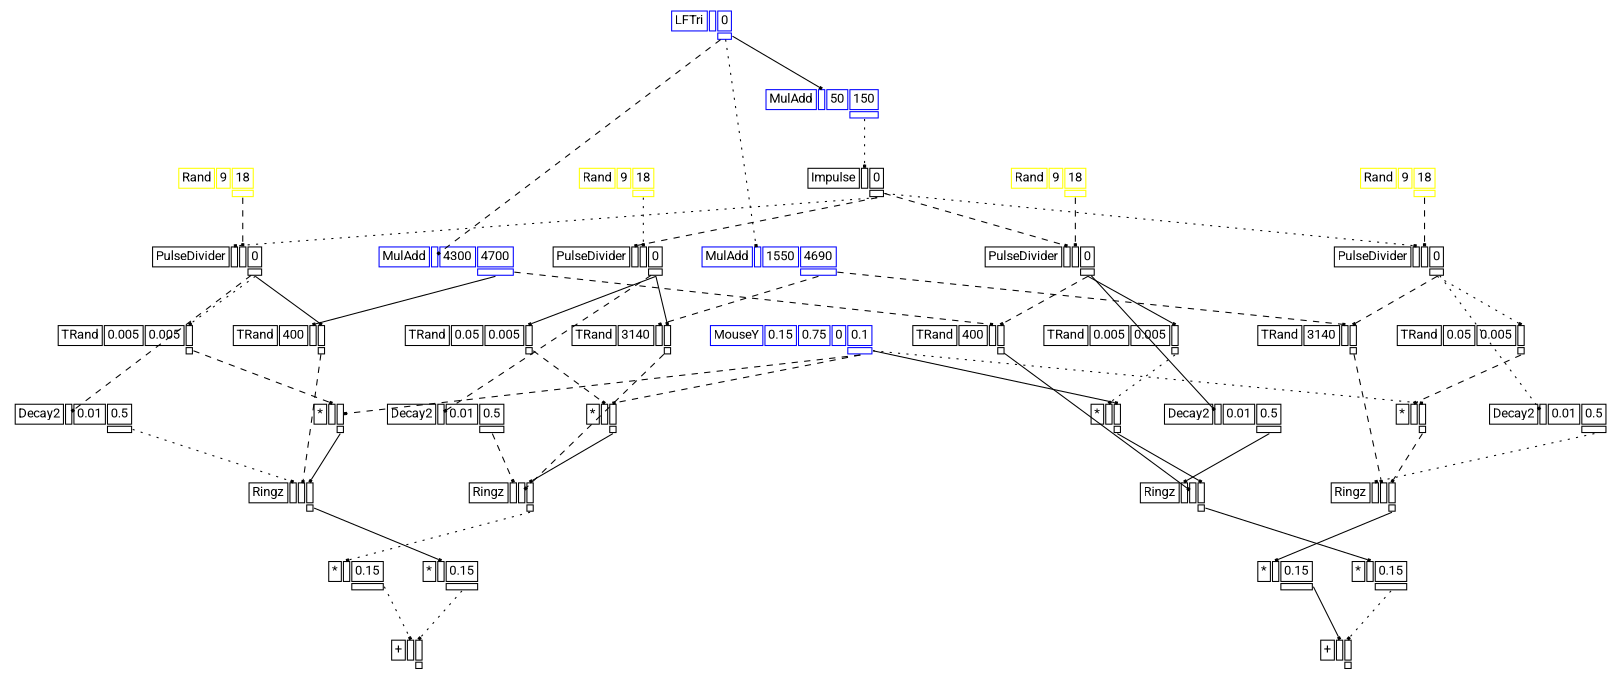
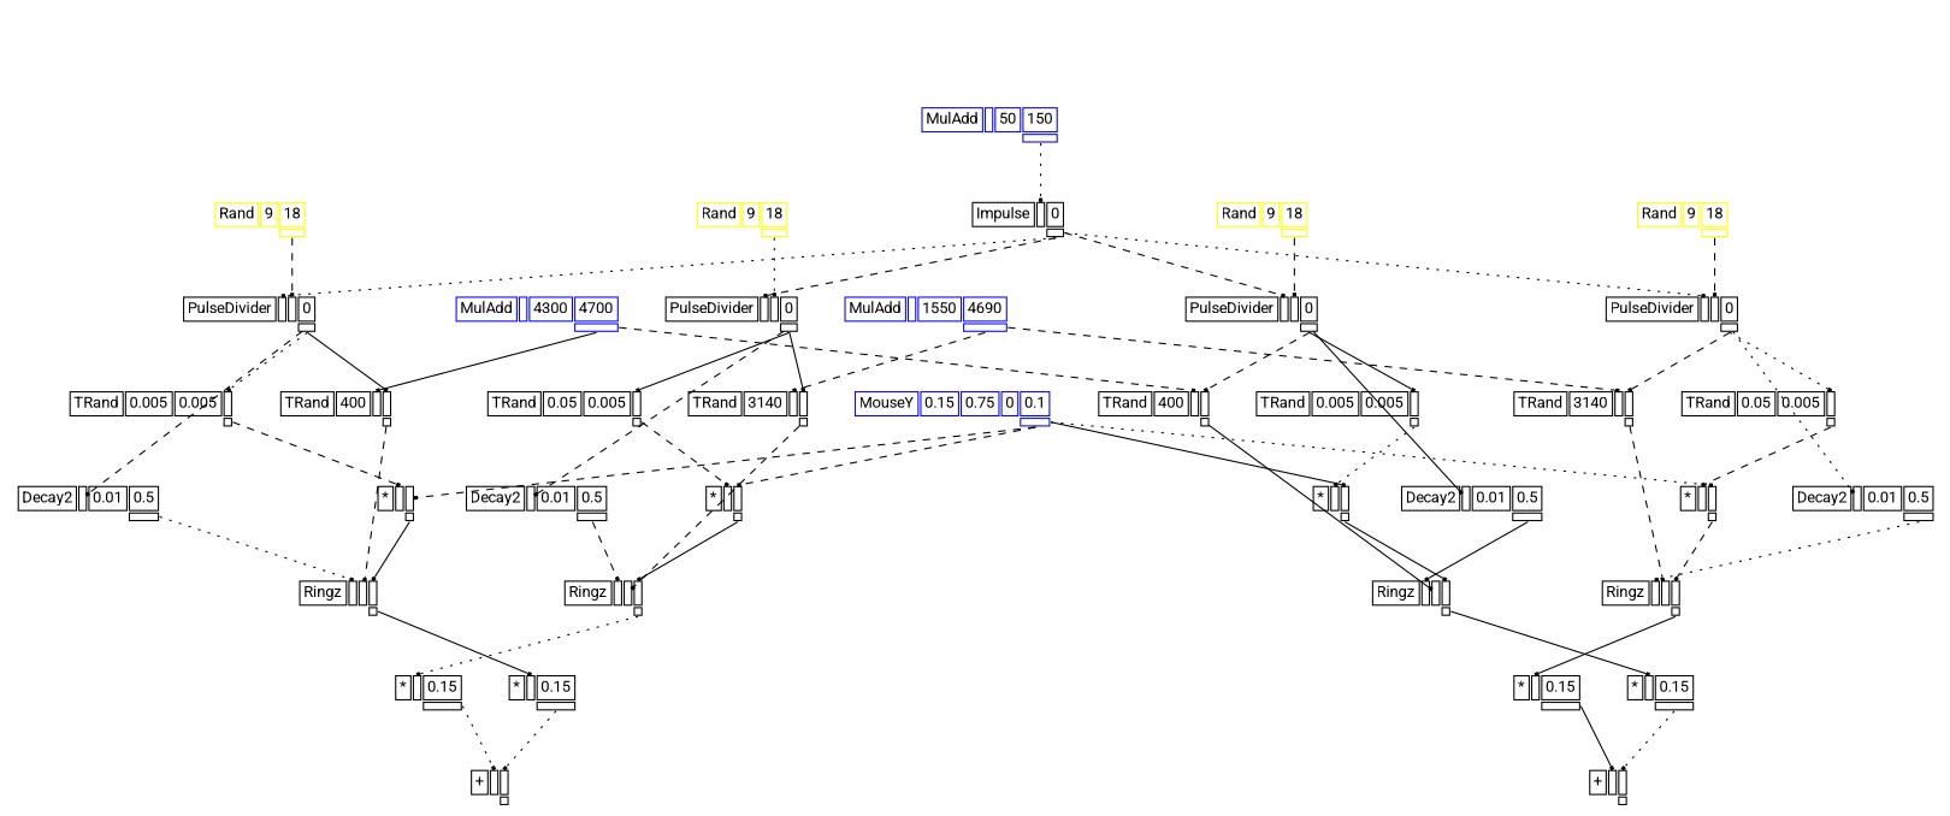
  digraph {
    fontname=Roboto
    splines=false
    node [color=black fontname=Roboto fontsize=12 shape=plaintext]
    edge [arrowhead=box arrowsize=0.25 fontname=Roboto headport=i_0 style=dashed tailport=o_0]
-   n1 [color=blue label=<<TABLE BORDER="0" CELLBORDER="1"><TR><TD>LFTri</TD><TD PORT="i_0" ID="u_5:i_0"></TD><TD ID="u_5:K_1">0</TD></TR><TR><TD BORDER="0"></TD><TD BORDER="0"></TD><TD PORT="o_0" ID="u_5:o_0"></TD></TR></TABLE>>]
    n2 [color=blue label=<<TABLE BORDER="0" CELLBORDER="1"><TR><TD>MulAdd</TD><TD PORT="i_0" ID="u_8:i_0"></TD><TD ID="u_8:K_1">50</TD><TD ID="u_8:K_2">150</TD></TR><TR><TD BORDER="0"></TD><TD BORDER="0"></TD><TD BORDER="0"></TD><TD PORT="o_0" ID="u_8:o_0"></TD></TR></TABLE>>]
    n3 [color=blue label=<<TABLE BORDER="0" CELLBORDER="1"><TR><TD>MulAdd</TD><TD PORT="i_0" ID="u_20:i_0"></TD><TD ID="u_20:K_1">1550</TD><TD ID="u_20:K_2">4690</TD></TR><TR><TD BORDER="0"></TD><TD BORDER="0"></TD><TD BORDER="0"></TD><TD PORT="o_0" ID="u_20:o_0"></TD></TR></TABLE>>]
    n4 [color=blue label=<<TABLE BORDER="0" CELLBORDER="1"><TR><TD>MulAdd</TD><TD PORT="i_0" ID="u_36:i_0"></TD><TD ID="u_36:K_1">4300</TD><TD ID="u_36:K_2">4700</TD></TR><TR><TD BORDER="0"></TD><TD BORDER="0"></TD><TD BORDER="0"></TD><TD PORT="o_0" ID="u_36:o_0"></TD></TR></TABLE>>]
    n5 [label=<<TABLE BORDER="0" CELLBORDER="1"><TR><TD>Impulse</TD><TD PORT="i_0" ID="u_9:i_0"></TD><TD ID="u_9:K_1">0</TD></TR><TR><TD BORDER="0"></TD><TD BORDER="0"></TD><TD PORT="o_0" ID="u_9:o_0"></TD></TR></TABLE>>]
    n6 [label=<<TABLE BORDER="0" CELLBORDER="1"><TR><TD>TRand</TD><TD ID="u_21:K_0">3140</TD><TD PORT="i_1" ID="u_21:i_1"></TD><TD PORT="i_2" ID="u_21:i_2"></TD></TR><TR><TD BORDER="0"></TD><TD BORDER="0"></TD><TD BORDER="0"></TD><TD PORT="o_0" ID="u_21:o_0"></TD></TR></TABLE>>]
    n7 [label=<<TABLE BORDER="0" CELLBORDER="1"><TR><TD>TRand</TD><TD ID="u_46:K_0">3140</TD><TD PORT="i_1" ID="u_46:i_1"></TD><TD PORT="i_2" ID="u_46:i_2"></TD></TR><TR><TD BORDER="0"></TD><TD BORDER="0"></TD><TD BORDER="0"></TD><TD PORT="o_0" ID="u_46:o_0"></TD></TR></TABLE>>]
    n8 [label=<<TABLE BORDER="0" CELLBORDER="1"><TR><TD>TRand</TD><TD ID="u_37:K_0">400</TD><TD PORT="i_1" ID="u_37:i_1"></TD><TD PORT="i_2" ID="u_37:i_2"></TD></TR><TR><TD BORDER="0"></TD><TD BORDER="0"></TD><TD BORDER="0"></TD><TD PORT="o_0" ID="u_37:o_0"></TD></TR></TABLE>>]
    n9 [label=<<TABLE BORDER="0" CELLBORDER="1"><TR><TD>TRand</TD><TD ID="u_54:K_0">400</TD><TD PORT="i_1" ID="u_54:i_1"></TD><TD PORT="i_2" ID="u_54:i_2"></TD></TR><TR><TD BORDER="0"></TD><TD BORDER="0"></TD><TD BORDER="0"></TD><TD PORT="o_0" ID="u_54:o_0"></TD></TR></TABLE>>]
    n10 [label=<<TABLE BORDER="0" CELLBORDER="1"><TR><TD>PulseDivider</TD><TD PORT="i_0" ID="u_13:i_0"></TD><TD PORT="i_1" ID="u_13:i_1"></TD><TD ID="u_13:K_2">0</TD></TR><TR><TD BORDER="0"></TD><TD BORDER="0"></TD><TD BORDER="0"></TD><TD PORT="o_0" ID="u_13:o_0"></TD></TR></TABLE>>]
    n11 [label=<<TABLE BORDER="0" CELLBORDER="1"><TR><TD>PulseDivider</TD><TD PORT="i_0" ID="u_31:i_0"></TD><TD PORT="i_1" ID="u_31:i_1"></TD><TD ID="u_31:K_2">0</TD></TR><TR><TD BORDER="0"></TD><TD BORDER="0"></TD><TD BORDER="0"></TD><TD PORT="o_0" ID="u_31:o_0"></TD></TR></TABLE>>]
    n12 [label=<<TABLE BORDER="0" CELLBORDER="1"><TR><TD>PulseDivider</TD><TD PORT="i_0" ID="u_44:i_0"></TD><TD PORT="i_1" ID="u_44:i_1"></TD><TD ID="u_44:K_2">0</TD></TR><TR><TD BORDER="0"></TD><TD BORDER="0"></TD><TD BORDER="0"></TD><TD PORT="o_0" ID="u_44:o_0"></TD></TR></TABLE>>]
    n13 [label=<<TABLE BORDER="0" CELLBORDER="1"><TR><TD>PulseDivider</TD><TD PORT="i_0" ID="u_52:i_0"></TD><TD PORT="i_1" ID="u_52:i_1"></TD><TD ID="u_52:K_2">0</TD></TR><TR><TD BORDER="0"></TD><TD BORDER="0"></TD><TD BORDER="0"></TD><TD PORT="o_0" ID="u_52:o_0"></TD></TR></TABLE>>]
    n14 [label=<<TABLE BORDER="0" CELLBORDER="1"><TR><TD>Decay2</TD><TD PORT="i_0" ID="u_16:i_0"></TD><TD ID="u_16:K_1">0.01</TD><TD ID="u_16:K_2">0.5</TD></TR><TR><TD BORDER="0"></TD><TD BORDER="0"></TD><TD BORDER="0"></TD><TD PORT="o_0" ID="u_16:o_0"></TD></TR></TABLE>>]
    n15 [label=<<TABLE BORDER="0" CELLBORDER="1"><TR><TD>TRand</TD><TD ID="u_23:K_0">0.05</TD><TD ID="u_23:K_1">0.005</TD><TD PORT="i_2" ID="u_23:i_2"></TD></TR><TR><TD BORDER="0"></TD><TD BORDER="0"></TD><TD BORDER="0"></TD><TD PORT="o_0" ID="u_23:o_0"></TD></TR></TABLE>>]
    n16 [label=<<TABLE BORDER="0" CELLBORDER="1"><TR><TD>Decay2</TD><TD PORT="i_0" ID="u_32:i_0"></TD><TD ID="u_32:K_1">0.01</TD><TD ID="u_32:K_2">0.5</TD></TR><TR><TD BORDER="0"></TD><TD BORDER="0"></TD><TD BORDER="0"></TD><TD PORT="o_0" ID="u_32:o_0"></TD></TR></TABLE>>]
    n17 [label=<<TABLE BORDER="0" CELLBORDER="1"><TR><TD>TRand</TD><TD ID="u_38:K_0">0.005</TD><TD ID="u_38:K_1">0.005</TD><TD PORT="i_2" ID="u_38:i_2"></TD></TR><TR><TD BORDER="0"></TD><TD BORDER="0"></TD><TD BORDER="0"></TD><TD PORT="o_0" ID="u_38:o_0"></TD></TR></TABLE>>]
    n18 [label=<<TABLE BORDER="0" CELLBORDER="1"><TR><TD>Decay2</TD><TD PORT="i_0" ID="u_45:i_0"></TD><TD ID="u_45:K_1">0.01</TD><TD ID="u_45:K_2">0.5</TD></TR><TR><TD BORDER="0"></TD><TD BORDER="0"></TD><TD BORDER="0"></TD><TD PORT="o_0" ID="u_45:o_0"></TD></TR></TABLE>>]
    n19 [label=<<TABLE BORDER="0" CELLBORDER="1"><TR><TD>TRand</TD><TD ID="u_47:K_0">0.05</TD><TD ID="u_47:K_1">0.005</TD><TD PORT="i_2" ID="u_47:i_2"></TD></TR><TR><TD BORDER="0"></TD><TD BORDER="0"></TD><TD BORDER="0"></TD><TD PORT="o_0" ID="u_47:o_0"></TD></TR></TABLE>>]
    n20 [label=<<TABLE BORDER="0" CELLBORDER="1"><TR><TD>Decay2</TD><TD PORT="i_0" ID="u_53:i_0"></TD><TD ID="u_53:K_1">0.01</TD><TD ID="u_53:K_2">0.5</TD></TR><TR><TD BORDER="0"></TD><TD BORDER="0"></TD><TD BORDER="0"></TD><TD PORT="o_0" ID="u_53:o_0"></TD></TR></TABLE>>]
    n21 [label=<<TABLE BORDER="0" CELLBORDER="1"><TR><TD>TRand</TD><TD ID="u_55:K_0">0.005</TD><TD ID="u_55:K_1">0.005</TD><TD PORT="i_2" ID="u_55:i_2"></TD></TR><TR><TD BORDER="0"></TD><TD BORDER="0"></TD><TD BORDER="0"></TD><TD PORT="o_0" ID="u_55:o_0"></TD></TR></TABLE>>]
    n22 [color=yellow label=<<TABLE BORDER="0" CELLBORDER="1"><TR><TD>Rand</TD><TD ID="u_12:K_0">9</TD><TD ID="u_12:K_1">18</TD></TR><TR><TD BORDER="0"></TD><TD BORDER="0"></TD><TD PORT="o_0" ID="u_12:o_0"></TD></TR></TABLE>>]
    n23 [label=<<TABLE BORDER="0" CELLBORDER="1"><TR><TD>Ringz</TD><TD PORT="i_0" ID="u_28:i_0"></TD><TD PORT="i_1" ID="u_28:i_1"></TD><TD PORT="i_2" ID="u_28:i_2"></TD></TR><TR><TD BORDER="0"></TD><TD BORDER="0"></TD><TD BORDER="0"></TD><TD PORT="o_0" ID="u_28:o_0"></TD></TR></TABLE>>]
    n24 [label=<<TABLE BORDER="0" CELLBORDER="1"><TR><TD>*</TD><TD PORT="i_0" ID="u_27:i_0"></TD><TD PORT="i_1" ID="u_27:i_1"></TD></TR><TR><TD BORDER="0"></TD><TD BORDER="0"></TD><TD PORT="o_0" ID="u_27:o_0"></TD></TR></TABLE>>]
    n25 [label=<<TABLE BORDER="0" CELLBORDER="1"><TR><TD>*</TD><TD PORT="i_0" ID="u_29:i_0"></TD><TD ID="u_29:K_1">0.15</TD></TR><TR><TD BORDER="0"></TD><TD BORDER="0"></TD><TD PORT="o_0" ID="u_29:o_0"></TD></TR></TABLE>>]
    n26 [label=<<TABLE BORDER="0" CELLBORDER="1"><TR><TD>Ringz</TD><TD PORT="i_0" ID="u_49:i_0"></TD><TD PORT="i_1" ID="u_49:i_1"></TD><TD PORT="i_2" ID="u_49:i_2"></TD></TR><TR><TD BORDER="0"></TD><TD BORDER="0"></TD><TD BORDER="0"></TD><TD PORT="o_0" ID="u_49:o_0"></TD></TR></TABLE>>]
    n27 [color=blue label=<<TABLE BORDER="0" CELLBORDER="1"><TR><TD>MouseY</TD><TD ID="u_26:K_0">0.15</TD><TD ID="u_26:K_1">0.75</TD><TD ID="u_26:K_2">0</TD><TD ID="u_26:K_3">0.1</TD></TR><TR><TD BORDER="0"></TD><TD BORDER="0"></TD><TD BORDER="0"></TD><TD BORDER="0"></TD><TD PORT="o_0" ID="u_26:o_0"></TD></TR></TABLE>>]
    n28 [label=<<TABLE BORDER="0" CELLBORDER="1"><TR><TD>*</TD><TD PORT="i_0" ID="u_39:i_0"></TD><TD PORT="i_1" ID="u_39:i_1"></TD></TR><TR><TD BORDER="0"></TD><TD BORDER="0"></TD><TD PORT="o_0" ID="u_39:o_0"></TD></TR></TABLE>>]
    n29 [label=<<TABLE BORDER="0" CELLBORDER="1"><TR><TD>*</TD><TD PORT="i_0" ID="u_48:i_0"></TD><TD PORT="i_1" ID="u_48:i_1"></TD></TR><TR><TD BORDER="0"></TD><TD BORDER="0"></TD><TD PORT="o_0" ID="u_48:o_0"></TD></TR></TABLE>>]
    n30 [label=<<TABLE BORDER="0" CELLBORDER="1"><TR><TD>*</TD><TD PORT="i_0" ID="u_56:i_0"></TD><TD PORT="i_1" ID="u_56:i_1"></TD></TR><TR><TD BORDER="0"></TD><TD BORDER="0"></TD><TD PORT="o_0" ID="u_56:o_0"></TD></TR></TABLE>>]
    n31 [label=<<TABLE BORDER="0" CELLBORDER="1"><TR><TD>Ringz</TD><TD PORT="i_0" ID="u_40:i_0"></TD><TD PORT="i_1" ID="u_40:i_1"></TD><TD PORT="i_2" ID="u_40:i_2"></TD></TR><TR><TD BORDER="0"></TD><TD BORDER="0"></TD><TD BORDER="0"></TD><TD PORT="o_0" ID="u_40:o_0"></TD></TR></TABLE>>]
    n32 [label=<<TABLE BORDER="0" CELLBORDER="1"><TR><TD>Ringz</TD><TD PORT="i_0" ID="u_57:i_0"></TD><TD PORT="i_1" ID="u_57:i_1"></TD><TD PORT="i_2" ID="u_57:i_2"></TD></TR><TR><TD BORDER="0"></TD><TD BORDER="0"></TD><TD BORDER="0"></TD><TD PORT="o_0" ID="u_57:o_0"></TD></TR></TABLE>>]
    n33 [label=<<TABLE BORDER="0" CELLBORDER="1"><TR><TD>+</TD><TD PORT="i_0" ID="u_42:i_0"></TD><TD PORT="i_1" ID="u_42:i_1"></TD></TR><TR><TD BORDER="0"></TD><TD BORDER="0"></TD><TD PORT="o_0" ID="u_42:o_0"></TD></TR></TABLE>>]
    n34 [color=yellow label=<<TABLE BORDER="0" CELLBORDER="1"><TR><TD>Rand</TD><TD ID="u_30:K_0">9</TD><TD ID="u_30:K_1">18</TD></TR><TR><TD BORDER="0"></TD><TD BORDER="0"></TD><TD PORT="o_0" ID="u_30:o_0"></TD></TR></TABLE>>]
    n35 [label=<<TABLE BORDER="0" CELLBORDER="1"><TR><TD>*</TD><TD PORT="i_0" ID="u_41:i_0"></TD><TD ID="u_41:K_1">0.15</TD></TR><TR><TD BORDER="0"></TD><TD BORDER="0"></TD><TD PORT="o_0" ID="u_41:o_0"></TD></TR></TABLE>>]
    n36 [color=yellow label=<<TABLE BORDER="0" CELLBORDER="1"><TR><TD>Rand</TD><TD ID="u_43:K_0">9</TD><TD ID="u_43:K_1">18</TD></TR><TR><TD BORDER="0"></TD><TD BORDER="0"></TD><TD PORT="o_0" ID="u_43:o_0"></TD></TR></TABLE>>]
    n37 [label=<<TABLE BORDER="0" CELLBORDER="1"><TR><TD>*</TD><TD PORT="i_0" ID="u_50:i_0"></TD><TD ID="u_50:K_1">0.15</TD></TR><TR><TD BORDER="0"></TD><TD BORDER="0"></TD><TD PORT="o_0" ID="u_50:o_0"></TD></TR></TABLE>>]
    n38 [label=<<TABLE BORDER="0" CELLBORDER="1"><TR><TD>+</TD><TD PORT="i_0" ID="u_59:i_0"></TD><TD PORT="i_1" ID="u_59:i_1"></TD></TR><TR><TD BORDER="0"></TD><TD BORDER="0"></TD><TD PORT="o_0" ID="u_59:o_0"></TD></TR></TABLE>>]
    n39 [color=yellow label=<<TABLE BORDER="0" CELLBORDER="1"><TR><TD>Rand</TD><TD ID="u_51:K_0">9</TD><TD ID="u_51:K_1">18</TD></TR><TR><TD BORDER="0"></TD><TD BORDER="0"></TD><TD PORT="o_0" ID="u_51:o_0"></TD></TR></TABLE>>]
    n40 [label=<<TABLE BORDER="0" CELLBORDER="1"><TR><TD>*</TD><TD PORT="i_0" ID="u_58:i_0"></TD><TD ID="u_58:K_1">0.15</TD></TR><TR><TD BORDER="0"></TD><TD BORDER="0"></TD><TD PORT="o_0" ID="u_58:o_0"></TD></TR></TABLE>>]
-   n1 -> n2 [style=solid]
-   n1 -> n3 [style=dotted]
-   n1 -> n4
    n2 -> n5 [style=dotted]
    n3 -> n6 [headport=i_1]
    n3 -> n7 [headport=i_1]
    n4 -> n8 [headport=i_1 style=solid]
    n4 -> n9 [headport=i_1]
    n5 -> n10
    n5 -> n11 [style=dotted]
    n5 -> n12 [style=dotted]
    n5 -> n13
    n6 -> n23 [headport=i_1]
    n7 -> n26 [headport=i_1]
    n8 -> n31 [headport=i_1]
    n9 -> n32 [headport=i_1 style=solid]
    n10 -> n6 [headport=i_2 style=solid]
    n10 -> n14
    n10 -> n15 [headport=i_2 style=solid]
    n11 -> n8 [headport=i_2 style=solid]
    n11 -> n16
    n11 -> n17 [headport=i_2 style=dotted]
    n12 -> n7 [headport=i_2]
    n12 -> n18 [style=dotted]
    n12 -> n19 [headport=i_2 style=dotted]
    n13 -> n9 [headport=i_2]
    n13 -> n20 [style=solid]
    n13 -> n21 [headport=i_2 style=solid]
    n14 -> n23
    n15 -> n24
    n16 -> n31 [style=dotted]
    n17 -> n28
    n18 -> n26 [style=dotted]
    n19 -> n29
    n20 -> n32 [style=solid]
    n21 -> n30 [style=dotted]
    n22 -> n10 [headport=i_1 style=dotted]
    n23 -> n25 [style=dotted]
    n24 -> n23 [headport=i_2 style=solid]
    n25 -> n33 [style=dotted]
    n26 -> n37 [style=solid]
    n27 -> n24 [headport=i_1]
    n27 -> n28 [headport=i_1]
    n27 -> n29 [headport=i_1 style=dotted]
    n27 -> n30 [headport=i_1 style=solid]
    n28 -> n31 [headport=i_2 style=solid]
    n29 -> n26 [headport=i_2]
    n30 -> n32 [headport=i_2 style=solid]
    n31 -> n35 [style=solid]
    n32 -> n40 [style=solid]
    n34 -> n11 [headport=i_1]
    n35 -> n33 [headport=i_1 style=dotted]
    n36 -> n12 [headport=i_1]
    n37 -> n38 [style=solid]
    n39 -> n13 [headport=i_1]
    n40 -> n38 [headport=i_1 style=dotted]
  }
